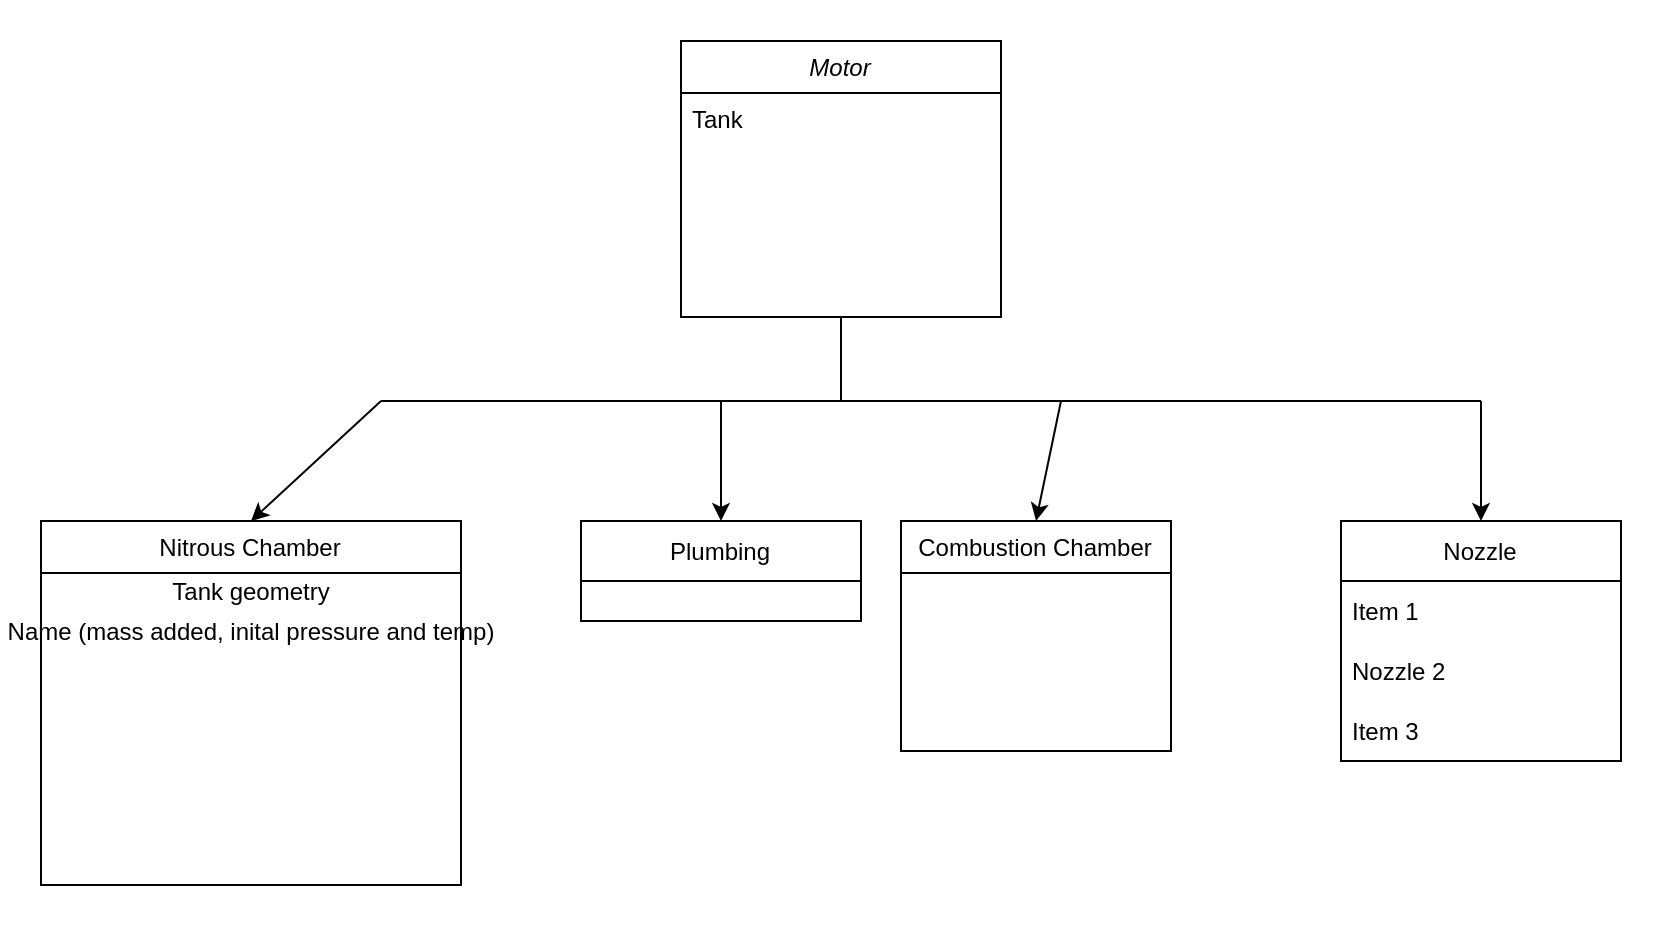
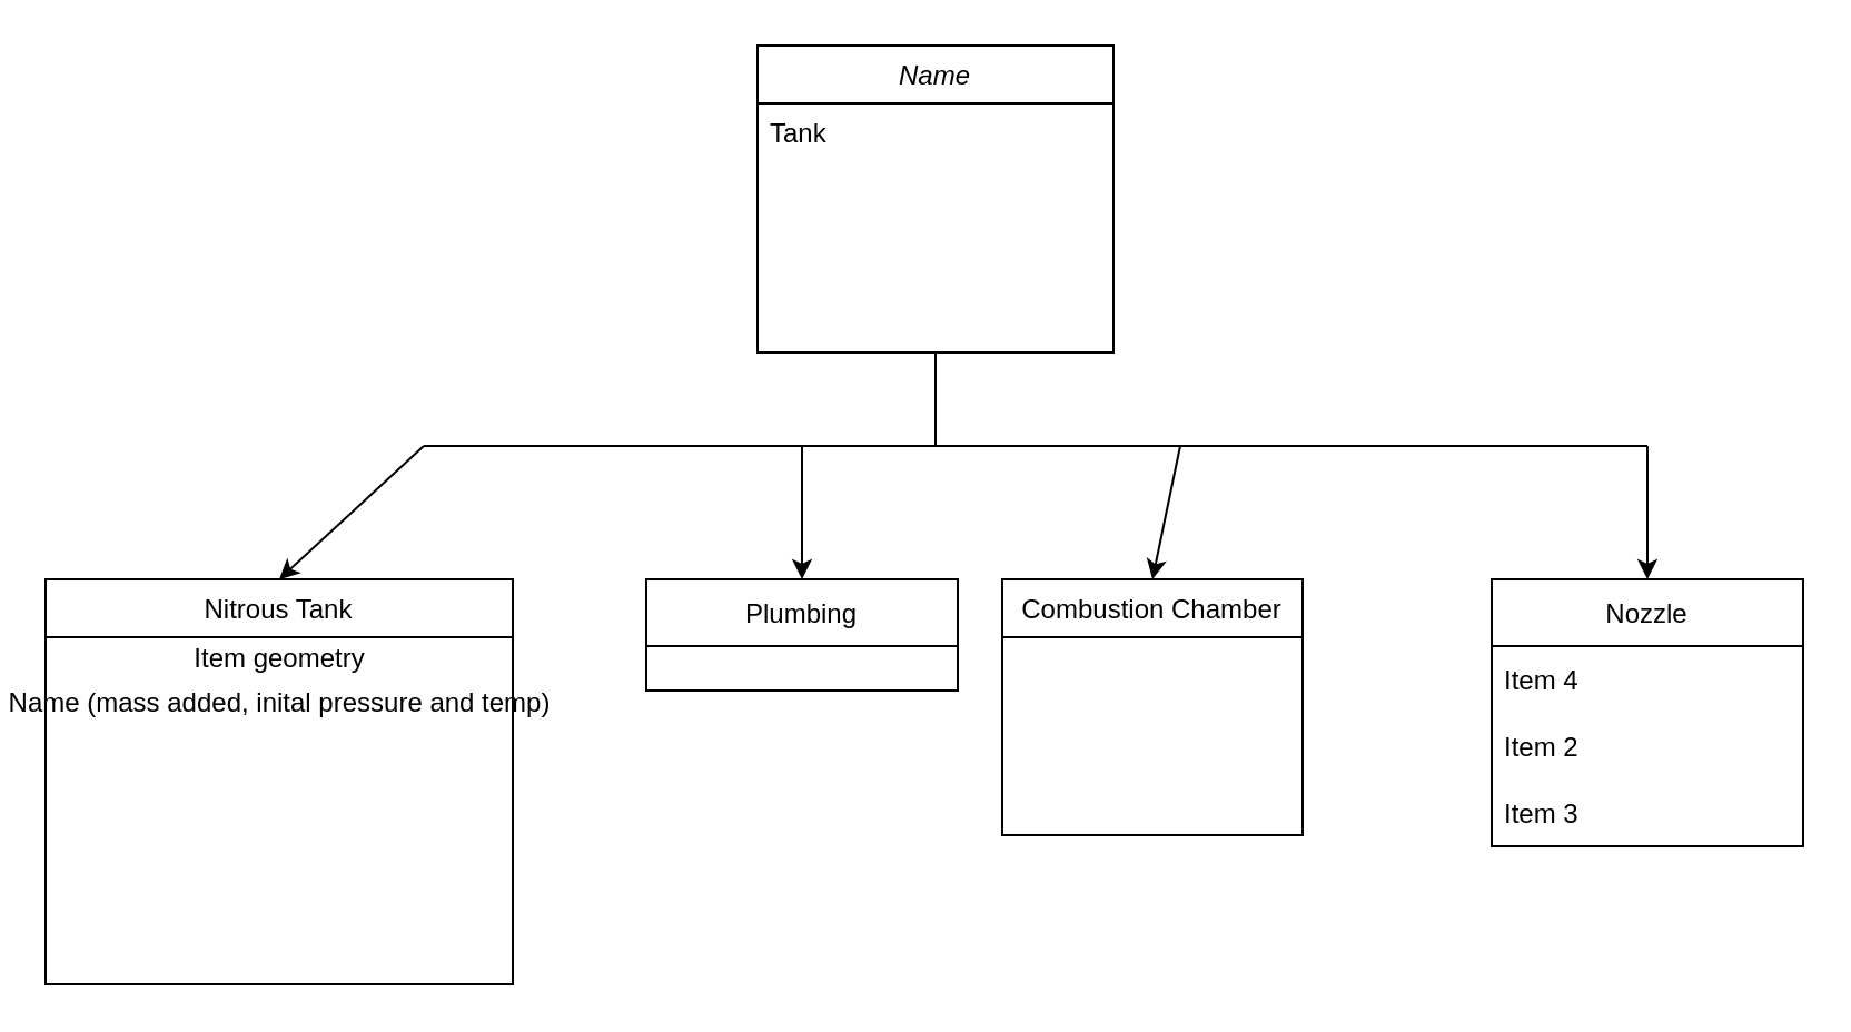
  <mxCell id="0" />
  <mxCell id="1" parent="0" />
- <mxCell id="2" value="Motor" style="swimlane;fontStyle=2;align=center;verticalAlign=top;childLayout=stackLayout;horizontal=1;startSize=26;horizontalStack=0;resizeParent=1;resizeLast=0;collapsible=1;marginBottom=0;rounded=0;shadow=0;strokeWidth=1;" parent="1" vertex="1"><mxGeometry x="340" y="20" width="160" height="138" as="geometry"><mxRectangle x="230" y="140" width="160" height="26" as="alternateBounds" /></mxGeometry></mxCell>
+ <mxCell id="2" value="Name" style="swimlane;fontStyle=2;align=center;verticalAlign=top;childLayout=stackLayout;horizontal=1;startSize=26;horizontalStack=0;resizeParent=1;resizeLast=0;collapsible=1;marginBottom=0;rounded=0;shadow=0;strokeWidth=1;" parent="1" vertex="1"><mxGeometry x="340" y="20" width="160" height="138" as="geometry"><mxRectangle x="230" y="140" width="160" height="26" as="alternateBounds" /></mxGeometry></mxCell>
  <mxCell id="3" value="Tank" style="text;align=left;verticalAlign=top;spacingLeft=4;spacingRight=4;overflow=hidden;rotatable=0;points=[[0,0.5],[1,0.5]];portConstraint=eastwest;" parent="2" vertex="1"><mxGeometry y="26" width="160" height="22" as="geometry" /></mxCell>
- <mxCell id="4" value="Nitrous Chamber" style="swimlane;fontStyle=0;align=center;verticalAlign=top;childLayout=stackLayout;horizontal=1;startSize=26;horizontalStack=0;resizeParent=1;resizeLast=0;collapsible=1;marginBottom=0;rounded=0;shadow=0;strokeWidth=1;" parent="1" vertex="1"><mxGeometry x="20" y="260" width="210" height="182" as="geometry"><mxRectangle x="130" y="380" width="160" height="26" as="alternateBounds" /></mxGeometry></mxCell>
- <mxCell id="5" value="Tank geometry" style="text;html=1;align=center;verticalAlign=middle;resizable=0;points=[];autosize=1;strokeColor=none;fillColor=none;" vertex="1" parent="4"><mxGeometry y="26" width="210" height="20" as="geometry" /></mxCell>
+ <mxCell id="4" value="Nitrous Tank" style="swimlane;fontStyle=0;align=center;verticalAlign=top;childLayout=stackLayout;horizontal=1;startSize=26;horizontalStack=0;resizeParent=1;resizeLast=0;collapsible=1;marginBottom=0;rounded=0;shadow=0;strokeWidth=1;" parent="1" vertex="1"><mxGeometry x="20" y="260" width="210" height="182" as="geometry"><mxRectangle x="130" y="380" width="160" height="26" as="alternateBounds" /></mxGeometry></mxCell>
+ <mxCell id="5" value="Item geometry" style="text;html=1;align=center;verticalAlign=middle;resizable=0;points=[];autosize=1;strokeColor=none;fillColor=none;" vertex="1" parent="4"><mxGeometry y="26" width="210" height="20" as="geometry" /></mxCell>
  <mxCell id="6" value="Name (mass added, inital pressure and temp)" style="text;html=1;align=center;verticalAlign=middle;resizable=0;points=[];autosize=1;strokeColor=none;fillColor=none;" vertex="1" parent="4"><mxGeometry y="46" width="210" height="20" as="geometry" /></mxCell>
  <mxCell id="7" value="Combustion Chamber" style="swimlane;fontStyle=0;align=center;verticalAlign=top;childLayout=stackLayout;horizontal=1;startSize=26;horizontalStack=0;resizeParent=1;resizeLast=0;collapsible=1;marginBottom=0;rounded=0;shadow=0;strokeWidth=1;" parent="1" vertex="1"><mxGeometry x="450" y="260" width="135" height="115" as="geometry"><mxRectangle x="340" y="380" width="170" height="26" as="alternateBounds" /></mxGeometry></mxCell>
  <mxCell id="8" value="Nozzle" style="swimlane;fontStyle=0;childLayout=stackLayout;horizontal=1;startSize=30;horizontalStack=0;resizeParent=1;resizeParentMax=0;resizeLast=0;collapsible=1;marginBottom=0;" vertex="1" parent="1"><mxGeometry x="670" y="260" width="140" height="120" as="geometry" /></mxCell>
- <mxCell id="9" value="Item 1" style="text;strokeColor=none;fillColor=none;align=left;verticalAlign=middle;spacingLeft=4;spacingRight=4;overflow=hidden;points=[[0,0.5],[1,0.5]];portConstraint=eastwest;rotatable=0;" vertex="1" parent="8"><mxGeometry y="30" width="140" height="30" as="geometry" /></mxCell>
- <mxCell id="10" value="Nozzle 2" style="text;strokeColor=none;fillColor=none;align=left;verticalAlign=middle;spacingLeft=4;spacingRight=4;overflow=hidden;points=[[0,0.5],[1,0.5]];portConstraint=eastwest;rotatable=0;" vertex="1" parent="8"><mxGeometry y="60" width="140" height="30" as="geometry" /></mxCell>
+ <mxCell id="9" value="Item 4" style="text;strokeColor=none;fillColor=none;align=left;verticalAlign=middle;spacingLeft=4;spacingRight=4;overflow=hidden;points=[[0,0.5],[1,0.5]];portConstraint=eastwest;rotatable=0;" vertex="1" parent="8"><mxGeometry y="30" width="140" height="30" as="geometry" /></mxCell>
+ <mxCell id="10" value="Item 2" style="text;strokeColor=none;fillColor=none;align=left;verticalAlign=middle;spacingLeft=4;spacingRight=4;overflow=hidden;points=[[0,0.5],[1,0.5]];portConstraint=eastwest;rotatable=0;" vertex="1" parent="8"><mxGeometry y="60" width="140" height="30" as="geometry" /></mxCell>
  <mxCell id="11" value="Item 3" style="text;strokeColor=none;fillColor=none;align=left;verticalAlign=middle;spacingLeft=4;spacingRight=4;overflow=hidden;points=[[0,0.5],[1,0.5]];portConstraint=eastwest;rotatable=0;" vertex="1" parent="8"><mxGeometry y="90" width="140" height="30" as="geometry" /></mxCell>
  <mxCell id="12" value="" style="endArrow=classic;html=1;rounded=0;entryX=0.5;entryY=0;entryDx=0;entryDy=0;" edge="1" parent="1" target="7"><mxGeometry width="50" height="50" relative="1" as="geometry"><mxPoint x="530" y="200" as="sourcePoint" /><mxPoint x="550" y="240" as="targetPoint" /></mxGeometry></mxCell>
  <mxCell id="13" value="" style="endArrow=classic;html=1;rounded=0;entryX=0.5;entryY=0;entryDx=0;entryDy=0;" edge="1" parent="1" target="8"><mxGeometry width="50" height="50" relative="1" as="geometry"><mxPoint x="740" y="200" as="sourcePoint" /><mxPoint x="540" y="270" as="targetPoint" /></mxGeometry></mxCell>
  <mxCell id="14" value="" style="endArrow=classic;html=1;rounded=0;entryX=0.5;entryY=0;entryDx=0;entryDy=0;" edge="1" parent="1" target="4"><mxGeometry width="50" height="50" relative="1" as="geometry"><mxPoint x="190" y="200" as="sourcePoint" /><mxPoint x="550" y="280" as="targetPoint" /></mxGeometry></mxCell>
  <mxCell id="15" value="" style="endArrow=none;html=1;rounded=0;" edge="1" parent="1"><mxGeometry width="50" height="50" relative="1" as="geometry"><mxPoint x="190" y="200" as="sourcePoint" /><mxPoint x="740" y="200" as="targetPoint" /></mxGeometry></mxCell>
  <mxCell id="16" value="" style="endArrow=none;html=1;rounded=0;entryX=0.5;entryY=1;entryDx=0;entryDy=0;" edge="1" parent="1" target="2"><mxGeometry width="50" height="50" relative="1" as="geometry"><mxPoint x="420" y="200" as="sourcePoint" /><mxPoint x="550" y="240" as="targetPoint" /></mxGeometry></mxCell>
  <mxCell id="17" value="Plumbing" style="swimlane;fontStyle=0;childLayout=stackLayout;horizontal=1;startSize=30;horizontalStack=0;resizeParent=1;resizeParentMax=0;resizeLast=0;collapsible=1;marginBottom=0;" vertex="1" parent="1"><mxGeometry x="290" y="260" width="140" height="50" as="geometry" /></mxCell>
  <mxCell id="18" value="" style="endArrow=classic;html=1;rounded=0;entryX=0.5;entryY=0;entryDx=0;entryDy=0;" edge="1" parent="1" target="17"><mxGeometry width="50" height="50" relative="1" as="geometry"><mxPoint x="360" y="200" as="sourcePoint" /><mxPoint x="550" y="240" as="targetPoint" /></mxGeometry></mxCell>
